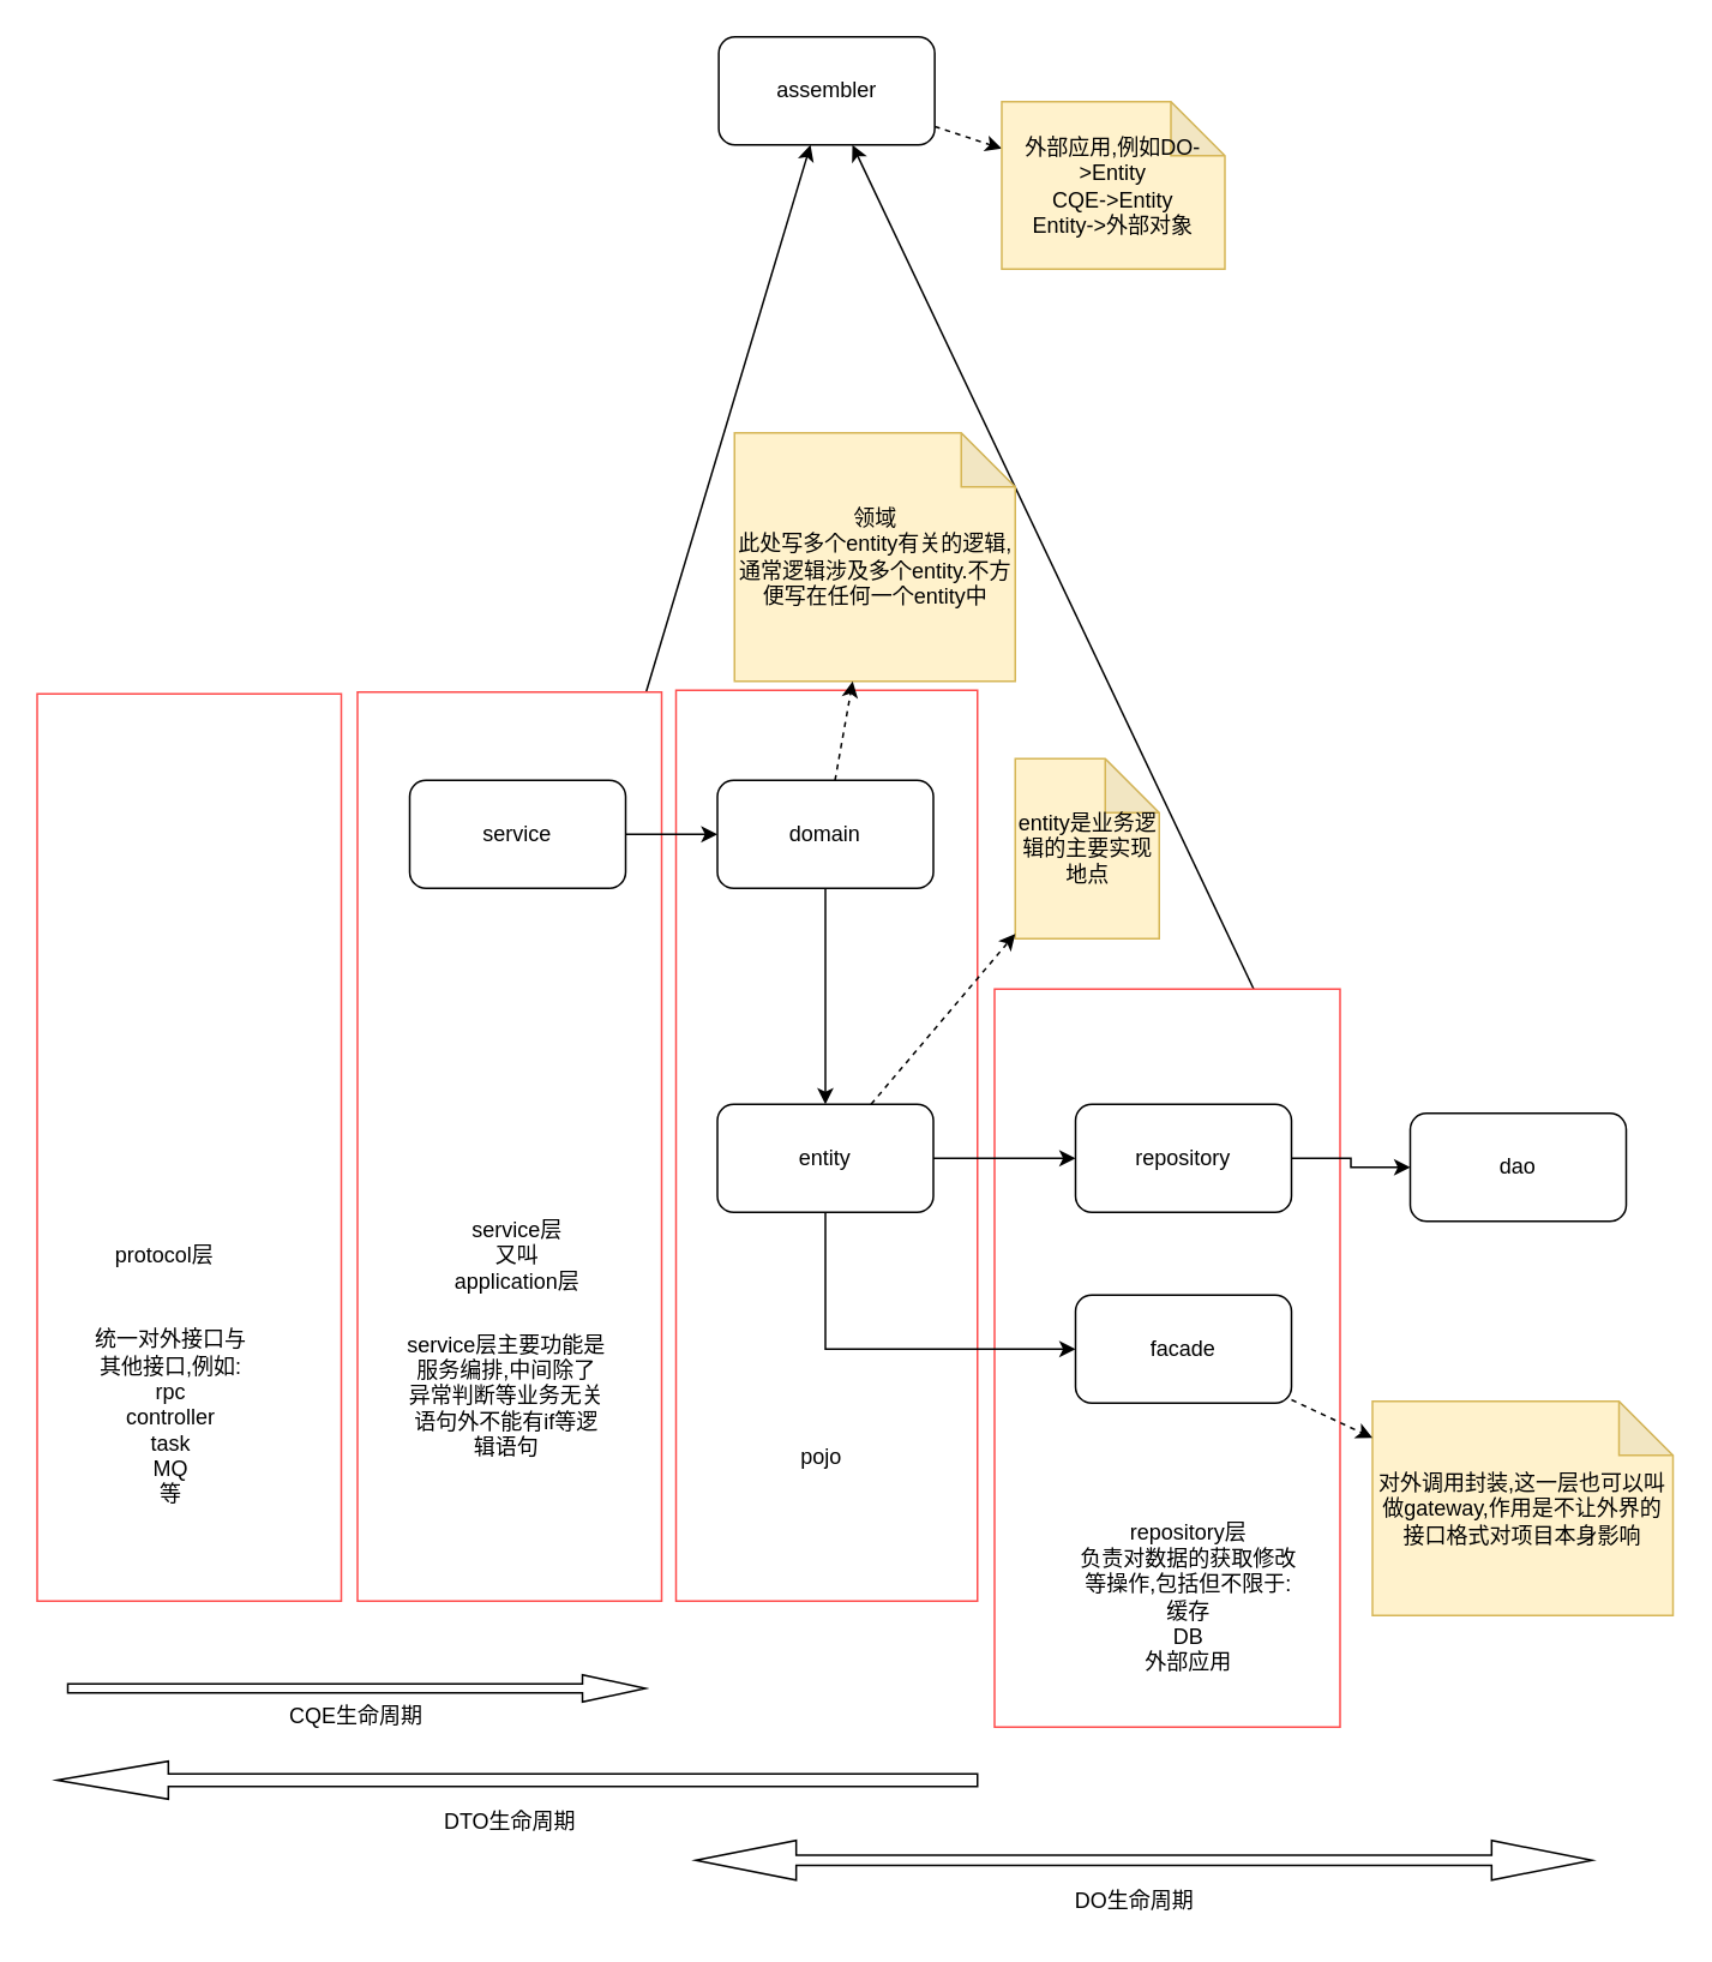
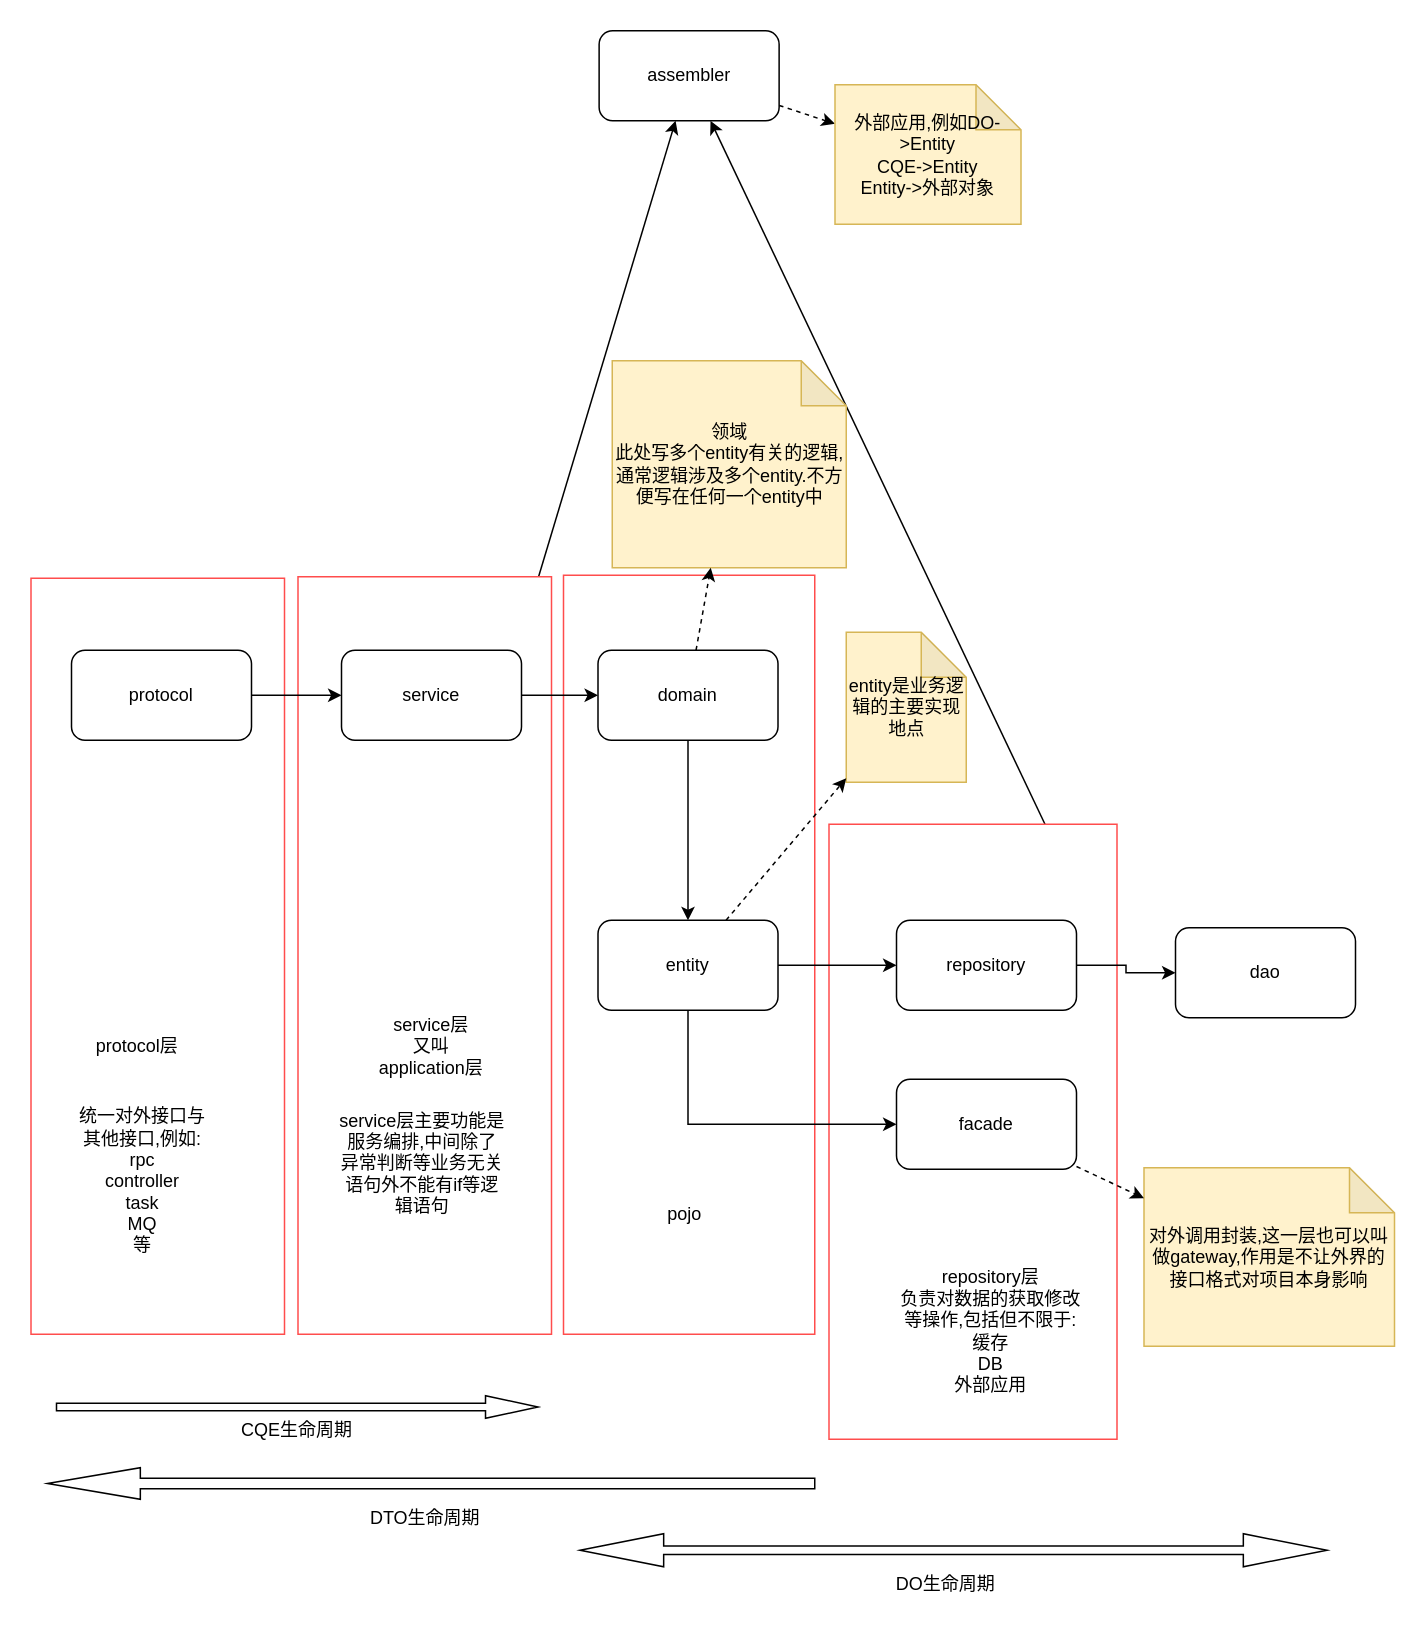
  <mxCell id="0" />
  <mxCell id="1" parent="0" />
  <mxCell id="2" style="edgeStyle=none;rounded=0;orthogonalLoop=1;jettySize=auto;html=1;exitX=0.75;exitY=0;exitDx=0;exitDy=0;" parent="1" source="3" target="37" edge="1"><mxGeometry relative="1" as="geometry" /></mxCell>
  <mxCell id="3" value="" style="rounded=0;whiteSpace=wrap;html=1;fillColor=none;strokeColor=#FF4D4D;" parent="1" vertex="1"><mxGeometry x="552" y="549" width="192" height="410" as="geometry" /></mxCell>
  <mxCell id="4" value="repository层&lt;br&gt;负责对数据的获取修改等操作,包括但不限于:&lt;br&gt;缓存&lt;br&gt;DB&lt;br&gt;外部应用" style="text;html=1;strokeColor=none;fillColor=none;align=center;verticalAlign=middle;whiteSpace=wrap;rounded=0;" parent="1" vertex="1"><mxGeometry x="594.75" y="829" width="129.5" height="116" as="geometry" /></mxCell>
  <mxCell id="5" value="" style="rounded=0;whiteSpace=wrap;html=1;fillColor=none;strokeColor=#FF4D4D;" parent="1" vertex="1"><mxGeometry x="20" y="385" width="169" height="504" as="geometry" /></mxCell>
  <mxCell id="6" style="rounded=0;orthogonalLoop=1;jettySize=auto;html=1;" parent="1" source="7" target="37" edge="1"><mxGeometry relative="1" as="geometry" /></mxCell>
  <mxCell id="7" value="" style="rounded=0;whiteSpace=wrap;html=1;fillColor=none;strokeColor=#FF4D4D;" parent="1" vertex="1"><mxGeometry x="198" y="384" width="169" height="505" as="geometry" /></mxCell>
  <mxCell id="8" value="" style="rounded=0;whiteSpace=wrap;html=1;fillColor=none;strokeColor=#FF4D4D;" parent="1" vertex="1"><mxGeometry x="375" y="383" width="167.5" height="506" as="geometry" /></mxCell>
+ <mxCell id="9" value="" style="edgeStyle=orthogonalEdgeStyle;rounded=0;orthogonalLoop=1;jettySize=auto;html=1;" parent="1" source="10" target="12" edge="1"><mxGeometry relative="1" as="geometry" /></mxCell>
+ <mxCell id="10" value="protocol" style="rounded=1;whiteSpace=wrap;html=1;" parent="1" vertex="1"><mxGeometry x="47" y="433" width="120" height="60" as="geometry" /></mxCell>
  <mxCell id="11" value="" style="edgeStyle=orthogonalEdgeStyle;rounded=0;orthogonalLoop=1;jettySize=auto;html=1;" parent="1" source="12" target="14" edge="1"><mxGeometry relative="1" as="geometry" /></mxCell>
  <mxCell id="12" value="service" style="rounded=1;whiteSpace=wrap;html=1;" parent="1" vertex="1"><mxGeometry x="227" y="433" width="120" height="60" as="geometry" /></mxCell>
  <mxCell id="13" value="" style="edgeStyle=orthogonalEdgeStyle;rounded=0;orthogonalLoop=1;jettySize=auto;html=1;" parent="1" source="14" target="17" edge="1"><mxGeometry relative="1" as="geometry" /></mxCell>
  <mxCell id="14" value="domain" style="rounded=1;whiteSpace=wrap;html=1;" parent="1" vertex="1"><mxGeometry x="398" y="433" width="120" height="60" as="geometry" /></mxCell>
  <mxCell id="15" value="" style="edgeStyle=orthogonalEdgeStyle;rounded=0;orthogonalLoop=1;jettySize=auto;html=1;" parent="1" source="17" target="19" edge="1"><mxGeometry relative="1" as="geometry" /></mxCell>
  <mxCell id="16" style="edgeStyle=orthogonalEdgeStyle;rounded=0;orthogonalLoop=1;jettySize=auto;html=1;exitX=0.5;exitY=1;exitDx=0;exitDy=0;entryX=0;entryY=0.5;entryDx=0;entryDy=0;" parent="1" source="17" target="20" edge="1"><mxGeometry relative="1" as="geometry" /></mxCell>
  <mxCell id="17" value="entity" style="rounded=1;whiteSpace=wrap;html=1;" parent="1" vertex="1"><mxGeometry x="398" y="613" width="120" height="60" as="geometry" /></mxCell>
  <mxCell id="18" value="" style="edgeStyle=orthogonalEdgeStyle;rounded=0;orthogonalLoop=1;jettySize=auto;html=1;" parent="1" source="19" target="21" edge="1"><mxGeometry relative="1" as="geometry" /></mxCell>
  <mxCell id="19" value="repository" style="rounded=1;whiteSpace=wrap;html=1;" parent="1" vertex="1"><mxGeometry x="597" y="613" width="120" height="60" as="geometry" /></mxCell>
  <mxCell id="20" value="facade" style="rounded=1;whiteSpace=wrap;html=1;" parent="1" vertex="1"><mxGeometry x="597" y="719" width="120" height="60" as="geometry" /></mxCell>
  <mxCell id="21" value="dao" style="rounded=1;whiteSpace=wrap;html=1;" parent="1" vertex="1"><mxGeometry x="783" y="618" width="120" height="60" as="geometry" /></mxCell>
  <mxCell id="22" value="protocol层" style="text;html=1;strokeColor=none;fillColor=none;align=center;verticalAlign=middle;whiteSpace=wrap;rounded=0;dashed=1;dashPattern=1 4;" parent="1" vertex="1"><mxGeometry x="47" y="686" width="88" height="21" as="geometry" /></mxCell>
  <mxCell id="23" value="统一对外接口与其他接口,例如:&lt;br&gt;rpc&lt;br&gt;controller&lt;br&gt;task&lt;br&gt;MQ&lt;br&gt;等" style="text;html=1;strokeColor=none;fillColor=none;align=center;verticalAlign=middle;whiteSpace=wrap;rounded=0;dashed=1;dashPattern=1 4;" parent="1" vertex="1"><mxGeometry x="47" y="725" width="95" height="124" as="geometry" /></mxCell>
  <mxCell id="24" value="service层&lt;br&gt;又叫&lt;br&gt;application层" style="text;html=1;strokeColor=none;fillColor=none;align=center;verticalAlign=middle;whiteSpace=wrap;rounded=0;dashed=1;dashPattern=1 4;" parent="1" vertex="1"><mxGeometry x="247" y="686" width="80" height="21" as="geometry" /></mxCell>
  <mxCell id="25" value="service层主要功能是服务编排,中间除了异常判断等业务无关语句外不能有if等逻辑语句" style="text;html=1;strokeColor=none;fillColor=none;align=center;verticalAlign=middle;whiteSpace=wrap;rounded=0;dashed=1;dashPattern=1 4;" parent="1" vertex="1"><mxGeometry x="224.5" y="730" width="112" height="89" as="geometry" /></mxCell>
  <mxCell id="26" value="pojo" style="text;html=1;strokeColor=none;fillColor=none;align=center;verticalAlign=middle;whiteSpace=wrap;rounded=0;dashed=1;dashPattern=1 4;" parent="1" vertex="1"><mxGeometry x="436" y="799" width="40" height="20" as="geometry" /></mxCell>
  <mxCell id="27" value="领域&lt;br&gt;此处写多个entity有关的逻辑,通常逻辑涉及多个entity.不方便写在任何一个entity中" style="shape=note;whiteSpace=wrap;html=1;backgroundOutline=1;darkOpacity=0.05;fillColor=#fff2cc;strokeColor=#d6b656;" parent="1" vertex="1"><mxGeometry x="407.5" y="240" width="156" height="138" as="geometry" /></mxCell>
  <mxCell id="28" value="entity是业务逻辑的主要实现地点" style="shape=note;whiteSpace=wrap;html=1;backgroundOutline=1;darkOpacity=0.05;fillColor=#fff2cc;strokeColor=#d6b656;" parent="1" vertex="1"><mxGeometry x="563.5" y="421" width="80" height="100" as="geometry" /></mxCell>
  <mxCell id="29" value="" style="endArrow=classic;html=1;dashed=1;" parent="1" source="17" target="28" edge="1"><mxGeometry width="50" height="50" relative="1" as="geometry"><mxPoint x="563" y="1004" as="sourcePoint" /><mxPoint x="613" y="954" as="targetPoint" /></mxGeometry></mxCell>
  <mxCell id="30" value="" style="endArrow=classic;html=1;dashed=1;" parent="1" source="14" target="27" edge="1"><mxGeometry width="50" height="50" relative="1" as="geometry"><mxPoint x="857.998" y="291" as="sourcePoint" /><mxPoint x="970.057" y="478" as="targetPoint" /></mxGeometry></mxCell>
  <mxCell id="31" value="对外调用封装,这一层也可以叫做gateway,作用是不让外界的接口格式对项目本身影响" style="shape=note;whiteSpace=wrap;html=1;backgroundOutline=1;darkOpacity=0.05;fillColor=#fff2cc;strokeColor=#d6b656;" parent="1" vertex="1"><mxGeometry x="762" y="778" width="167" height="119" as="geometry" /></mxCell>
  <mxCell id="32" value="" style="endArrow=classic;html=1;dashed=1;" parent="1" source="20" target="31" edge="1"><mxGeometry width="50" height="50" relative="1" as="geometry"><mxPoint x="804.533" y="1155.78" as="sourcePoint" /><mxPoint x="916.47" y="1060.005" as="targetPoint" /></mxGeometry></mxCell>
  <mxCell id="33" value="CQE生命周期" style="text;html=1;strokeColor=none;fillColor=none;align=center;verticalAlign=middle;whiteSpace=wrap;rounded=0;" parent="1" vertex="1"><mxGeometry x="148" y="941" width="99" height="23" as="geometry" /></mxCell>
  <mxCell id="34" value="DTO生命周期" style="text;html=1;strokeColor=none;fillColor=none;align=center;verticalAlign=middle;whiteSpace=wrap;rounded=0;" parent="1" vertex="1"><mxGeometry x="233.5" y="999" width="98" height="26" as="geometry" /></mxCell>
  <mxCell id="35" value="DO生命周期" style="text;html=1;strokeColor=none;fillColor=none;align=center;verticalAlign=middle;whiteSpace=wrap;rounded=0;" parent="1" vertex="1"><mxGeometry x="592" y="1044" width="76" height="24" as="geometry" /></mxCell>
  <mxCell id="36" style="edgeStyle=none;rounded=1;orthogonalLoop=1;jettySize=auto;html=1;dashed=1;" parent="1" source="37" target="38" edge="1"><mxGeometry relative="1" as="geometry" /></mxCell>
  <mxCell id="37" value="assembler" style="rounded=1;whiteSpace=wrap;html=1;" parent="1" vertex="1"><mxGeometry x="398.75" y="20" width="120" height="60" as="geometry" /></mxCell>
  <mxCell id="38" value="外部应用,例如DO-&amp;gt;Entity&lt;br&gt;CQE-&amp;gt;Entity&lt;br&gt;Entity-&amp;gt;外部对象" style="shape=note;whiteSpace=wrap;html=1;backgroundOutline=1;darkOpacity=0.05;fillColor=#fff2cc;strokeColor=#d6b656;" parent="1" vertex="1"><mxGeometry x="556" y="56" width="124" height="93" as="geometry" /></mxCell>
  <mxCell id="39" value="" style="shape=singleArrow;whiteSpace=wrap;html=1;arrowWidth=0.333;arrowSize=0.109;" parent="1" vertex="1"><mxGeometry x="37" y="930" width="321" height="15" as="geometry" /></mxCell>
  <mxCell id="40" value="" style="shape=singleArrow;direction=west;whiteSpace=wrap;html=1;arrowWidth=0.333;arrowSize=0.121;" parent="1" vertex="1"><mxGeometry x="31" y="978" width="511.5" height="21" as="geometry" /></mxCell>
  <mxCell id="41" value="" style="shape=doubleArrow;whiteSpace=wrap;html=1;arrowWidth=0.265;arrowSize=0.112;" parent="1" vertex="1"><mxGeometry x="386" y="1022" width="498" height="22" as="geometry" /></mxCell>
